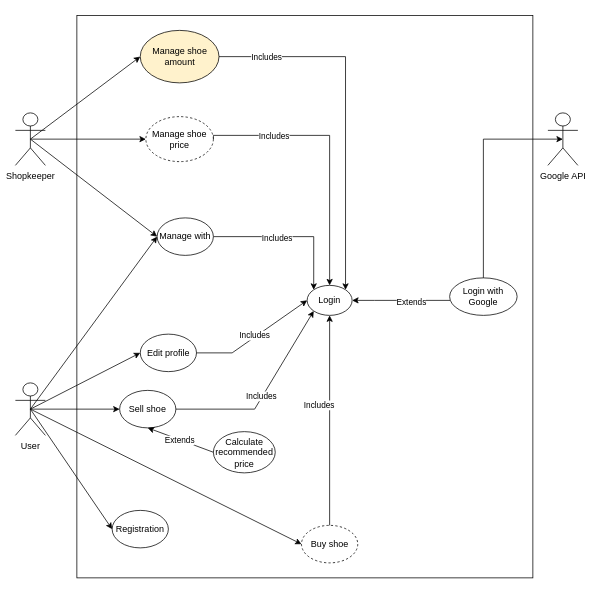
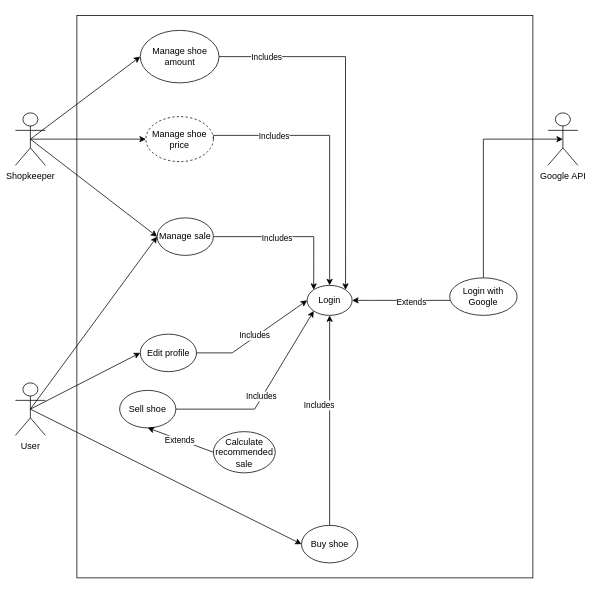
  <mxCell id="0" />
  <mxCell id="1" parent="0" />
  <mxCell id="2" value="" style="rounded=0;whiteSpace=wrap;html=1;" vertex="1" parent="1"><mxGeometry x="102" y="20" width="608" height="750" as="geometry" /></mxCell>
  <mxCell id="3" style="edgeStyle=orthogonalEdgeStyle;rounded=0;orthogonalLoop=1;jettySize=auto;html=1;exitX=0.5;exitY=0.5;exitDx=0;exitDy=0;exitPerimeter=0;entryX=0;entryY=0.5;entryDx=0;entryDy=0;" edge="1" parent="1" source="4" target="17"><mxGeometry relative="1" as="geometry" /></mxCell>
  <mxCell id="4" value="Shopkeeper" style="shape=umlActor;verticalLabelPosition=bottom;verticalAlign=top;html=1;outlineConnect=0;" vertex="1" parent="1"><mxGeometry x="20" y="150" width="40" height="70" as="geometry" /></mxCell>
  <mxCell id="5" value="User" style="shape=umlActor;verticalLabelPosition=bottom;verticalAlign=top;html=1;outlineConnect=0;" vertex="1" parent="1"><mxGeometry x="20" y="510" width="40" height="70" as="geometry" /></mxCell>
  <mxCell id="6" value="Google API" style="shape=umlActor;verticalLabelPosition=bottom;verticalAlign=top;html=1;outlineConnect=0;" vertex="1" parent="1"><mxGeometry x="730" y="150" width="40" height="70" as="geometry" /></mxCell>
  <mxCell id="7" value="Login" style="ellipse;whiteSpace=wrap;html=1;" vertex="1" parent="1"><mxGeometry x="409" y="380" width="60" height="40" as="geometry" /></mxCell>
- <mxCell id="8" value="Registration" style="ellipse;whiteSpace=wrap;html=1;" vertex="1" parent="1"><mxGeometry x="149" y="680" width="75" height="50" as="geometry" /></mxCell>
  <mxCell id="9" value="" style="edgeStyle=orthogonalEdgeStyle;rounded=0;orthogonalLoop=1;jettySize=auto;html=1;" edge="1" parent="1" source="11" target="7"><mxGeometry relative="1" as="geometry"><Array as="points"><mxPoint x="499" y="400" /><mxPoint x="499" y="400" /></Array></mxGeometry></mxCell>
  <mxCell id="10" value="Extends" style="edgeLabel;html=1;align=center;verticalAlign=middle;resizable=0;points=[];" vertex="1" connectable="0" parent="9"><mxGeometry x="-0.2" y="2" relative="1" as="geometry"><mxPoint as="offset" /></mxGeometry></mxCell>
  <mxCell id="11" value="Login with Google" style="ellipse;whiteSpace=wrap;html=1;" vertex="1" parent="1"><mxGeometry x="599" y="370" width="90" height="50" as="geometry" /></mxCell>
  <mxCell id="12" style="edgeStyle=orthogonalEdgeStyle;rounded=0;orthogonalLoop=1;jettySize=auto;html=1;exitX=1;exitY=0.5;exitDx=0;exitDy=0;entryX=0;entryY=0;entryDx=0;entryDy=0;" edge="1" parent="1" source="14" target="7"><mxGeometry relative="1" as="geometry" /></mxCell>
  <mxCell id="13" value="Includes" style="edgeLabel;html=1;align=center;verticalAlign=middle;resizable=0;points=[];" vertex="1" connectable="0" parent="12"><mxGeometry x="-0.184" y="-1" relative="1" as="geometry"><mxPoint as="offset" /></mxGeometry></mxCell>
- <mxCell id="14" value="Manage with" style="ellipse;whiteSpace=wrap;html=1;" vertex="1" parent="1"><mxGeometry x="209" y="290" width="75" height="50" as="geometry" /></mxCell>
+ <mxCell id="14" value="Manage sale" style="ellipse;whiteSpace=wrap;html=1;" vertex="1" parent="1"><mxGeometry x="209" y="290" width="75" height="50" as="geometry" /></mxCell>
  <mxCell id="15" style="edgeStyle=orthogonalEdgeStyle;rounded=0;orthogonalLoop=1;jettySize=auto;html=1;exitX=1;exitY=0.5;exitDx=0;exitDy=0;entryX=0.5;entryY=0;entryDx=0;entryDy=0;" edge="1" parent="1" source="17" target="7"><mxGeometry relative="1" as="geometry"><Array as="points"><mxPoint x="284" y="180" /><mxPoint x="439" y="180" /></Array></mxGeometry></mxCell>
  <mxCell id="16" value="Includes" style="edgeLabel;html=1;align=center;verticalAlign=middle;resizable=0;points=[];" vertex="1" connectable="0" parent="15"><mxGeometry x="-0.484" relative="1" as="geometry"><mxPoint x="-8" as="offset" /></mxGeometry></mxCell>
  <mxCell id="17" value="Manage shoe price" style="ellipse;whiteSpace=wrap;html=1;dashed=1;" vertex="1" parent="1"><mxGeometry x="194" y="155" width="90" height="60" as="geometry" /></mxCell>
  <mxCell id="18" style="edgeStyle=orthogonalEdgeStyle;rounded=0;orthogonalLoop=1;jettySize=auto;html=1;exitX=1;exitY=0.5;exitDx=0;exitDy=0;entryX=1;entryY=0;entryDx=0;entryDy=0;" edge="1" parent="1" source="20" target="7"><mxGeometry relative="1" as="geometry"><Array as="points" /></mxGeometry></mxCell>
  <mxCell id="19" value="Includes" style="edgeLabel;html=1;align=center;verticalAlign=middle;resizable=0;points=[];" vertex="1" connectable="0" parent="18"><mxGeometry x="-0.803" y="-1" relative="1" as="geometry"><mxPoint x="16" y="-1" as="offset" /></mxGeometry></mxCell>
- <mxCell id="20" value="Manage shoe amount" style="ellipse;whiteSpace=wrap;html=1;fillColor=#fff2cc;" vertex="1" parent="1"><mxGeometry x="186.5" y="40" width="105" height="70" as="geometry" /></mxCell>
+ <mxCell id="20" value="Manage shoe amount" style="ellipse;whiteSpace=wrap;html=1;" vertex="1" parent="1"><mxGeometry x="186.5" y="40" width="105" height="70" as="geometry" /></mxCell>
  <mxCell id="21" value="" style="endArrow=classic;html=1;rounded=0;entryX=0;entryY=0.5;entryDx=0;entryDy=0;exitX=0.5;exitY=0.5;exitDx=0;exitDy=0;exitPerimeter=0;" edge="1" parent="1" source="4" target="14"><mxGeometry width="50" height="50" relative="1" as="geometry"><mxPoint x="29" y="270" as="sourcePoint" /><mxPoint x="79" y="220" as="targetPoint" /></mxGeometry></mxCell>
  <mxCell id="22" value="" style="endArrow=classic;html=1;rounded=0;entryX=0;entryY=0.5;entryDx=0;entryDy=0;exitX=0.5;exitY=0.5;exitDx=0;exitDy=0;exitPerimeter=0;" edge="1" parent="1" source="4" target="20"><mxGeometry width="50" height="50" relative="1" as="geometry"><mxPoint x="89" y="140" as="sourcePoint" /><mxPoint x="139" y="90" as="targetPoint" /></mxGeometry></mxCell>
- <mxCell id="23" value="" style="endArrow=classic;html=1;rounded=0;exitX=0.5;exitY=0.5;exitDx=0;exitDy=0;exitPerimeter=0;entryX=0;entryY=0.5;entryDx=0;entryDy=0;" edge="1" parent="1" source="5" target="8"><mxGeometry width="50" height="50" relative="1" as="geometry"><mxPoint x="79" y="560" as="sourcePoint" /><mxPoint x="129" y="510" as="targetPoint" /></mxGeometry></mxCell>
  <mxCell id="24" value="Edit profile" style="ellipse;whiteSpace=wrap;html=1;" vertex="1" parent="1"><mxGeometry x="186.5" y="445" width="75" height="50" as="geometry" /></mxCell>
  <mxCell id="25" value="" style="endArrow=classic;html=1;rounded=0;entryX=0;entryY=0.5;entryDx=0;entryDy=0;exitX=0.5;exitY=0.5;exitDx=0;exitDy=0;exitPerimeter=0;" edge="1" parent="1" source="5" target="24"><mxGeometry width="50" height="50" relative="1" as="geometry"><mxPoint x="-1" y="550" as="sourcePoint" /><mxPoint x="89" y="520" as="targetPoint" /></mxGeometry></mxCell>
  <mxCell id="26" value="" style="endArrow=classic;html=1;rounded=0;exitX=1;exitY=0.5;exitDx=0;exitDy=0;entryX=0;entryY=0.5;entryDx=0;entryDy=0;" edge="1" parent="1" source="24" target="7"><mxGeometry width="50" height="50" relative="1" as="geometry"><mxPoint x="269" y="470" as="sourcePoint" /><mxPoint x="319" y="420" as="targetPoint" /><Array as="points"><mxPoint x="309" y="470" /></Array></mxGeometry></mxCell>
  <mxCell id="27" value="Includes" style="edgeLabel;html=1;align=center;verticalAlign=middle;resizable=0;points=[];" vertex="1" connectable="0" parent="26"><mxGeometry x="-0.289" y="-1" relative="1" as="geometry"><mxPoint x="19" y="-17" as="offset" /></mxGeometry></mxCell>
- <mxCell id="28" value="Buy shoe" style="ellipse;whiteSpace=wrap;html=1;dashed=1;" vertex="1" parent="1"><mxGeometry x="401.5" y="700" width="75" height="50" as="geometry" /></mxCell>
+ <mxCell id="28" value="Buy shoe" style="ellipse;whiteSpace=wrap;html=1;" vertex="1" parent="1"><mxGeometry x="401.5" y="700" width="75" height="50" as="geometry" /></mxCell>
  <mxCell id="29" value="" style="endArrow=classic;html=1;rounded=0;entryX=0;entryY=0.5;entryDx=0;entryDy=0;exitX=0.5;exitY=0.5;exitDx=0;exitDy=0;exitPerimeter=0;" edge="1" parent="1" source="5" target="28"><mxGeometry width="50" height="50" relative="1" as="geometry"><mxPoint x="-1" y="550" as="sourcePoint" /><mxPoint x="579" y="350" as="targetPoint" /></mxGeometry></mxCell>
  <mxCell id="30" value="" style="endArrow=classic;html=1;rounded=0;exitX=0.5;exitY=0;exitDx=0;exitDy=0;entryX=0.5;entryY=0.5;entryDx=0;entryDy=0;entryPerimeter=0;" edge="1" parent="1" source="11" target="6"><mxGeometry width="50" height="50" relative="1" as="geometry"><mxPoint x="709" y="390" as="sourcePoint" /><mxPoint x="759" y="340" as="targetPoint" /><Array as="points"><mxPoint x="644" y="185" /></Array></mxGeometry></mxCell>
  <mxCell id="31" value="Sell shoe" style="ellipse;whiteSpace=wrap;html=1;" vertex="1" parent="1"><mxGeometry x="159" y="520" width="75" height="50" as="geometry" /></mxCell>
  <mxCell id="32" value="" style="endArrow=classic;html=1;rounded=0;entryX=0.5;entryY=1;entryDx=0;entryDy=0;exitX=0.5;exitY=0;exitDx=0;exitDy=0;" edge="1" parent="1" source="28" target="7"><mxGeometry width="50" height="50" relative="1" as="geometry"><mxPoint x="359" y="510" as="sourcePoint" /><mxPoint x="409" y="460" as="targetPoint" /></mxGeometry></mxCell>
  <mxCell id="33" value="Includes" style="edgeLabel;html=1;align=center;verticalAlign=middle;resizable=0;points=[];" vertex="1" connectable="0" parent="32"><mxGeometry x="0.252" y="3" relative="1" as="geometry"><mxPoint x="-12" y="14" as="offset" /></mxGeometry></mxCell>
  <mxCell id="34" value="" style="endArrow=classic;html=1;rounded=0;exitX=1;exitY=0.5;exitDx=0;exitDy=0;entryX=0;entryY=1;entryDx=0;entryDy=0;" edge="1" parent="1" source="31" target="7"><mxGeometry width="50" height="50" relative="1" as="geometry"><mxPoint x="219" y="600" as="sourcePoint" /><mxPoint x="269" y="550" as="targetPoint" /><Array as="points"><mxPoint x="339" y="545" /></Array></mxGeometry></mxCell>
  <mxCell id="35" value="Includes" style="edgeLabel;html=1;align=center;verticalAlign=middle;resizable=0;points=[];" vertex="1" connectable="0" parent="34"><mxGeometry x="-0.035" y="2" relative="1" as="geometry"><mxPoint as="offset" /></mxGeometry></mxCell>
- <mxCell id="36" value="Calculate recommended price" style="ellipse;whiteSpace=wrap;html=1;" vertex="1" parent="1"><mxGeometry x="284" y="575" width="82.5" height="55" as="geometry" /></mxCell>
+ <mxCell id="36" value="Calculate recommended sale" style="ellipse;whiteSpace=wrap;html=1;" vertex="1" parent="1"><mxGeometry x="284" y="575" width="82.5" height="55" as="geometry" /></mxCell>
  <mxCell id="37" value="" style="endArrow=classic;html=1;rounded=0;entryX=0.5;entryY=1;entryDx=0;entryDy=0;exitX=0;exitY=0.5;exitDx=0;exitDy=0;" edge="1" parent="1" source="36" target="31"><mxGeometry width="50" height="50" relative="1" as="geometry"><mxPoint x="219" y="650" as="sourcePoint" /><mxPoint x="269" y="600" as="targetPoint" /></mxGeometry></mxCell>
  <mxCell id="38" value="Extends" style="edgeLabel;html=1;align=center;verticalAlign=middle;resizable=0;points=[];" vertex="1" connectable="0" parent="37"><mxGeometry x="-0.256" y="1" relative="1" as="geometry"><mxPoint x="-12" y="-5" as="offset" /></mxGeometry></mxCell>
  <mxCell id="39" value="" style="endArrow=classic;html=1;rounded=0;exitX=0.5;exitY=0.5;exitDx=0;exitDy=0;exitPerimeter=0;entryX=0;entryY=0.5;entryDx=0;entryDy=0;" edge="1" parent="1" source="5" target="14"><mxGeometry width="50" height="50" relative="1" as="geometry"><mxPoint x="9" y="450" as="sourcePoint" /><mxPoint x="59" y="400" as="targetPoint" /></mxGeometry></mxCell>
- <mxCell id="40" value="" style="endArrow=classic;html=1;rounded=0;exitX=0.5;exitY=0.5;exitDx=0;exitDy=0;exitPerimeter=0;entryX=0;entryY=0.5;entryDx=0;entryDy=0;" edge="1" parent="1" source="5" target="31"><mxGeometry width="50" height="50" relative="1" as="geometry"><mxPoint x="59" y="560" as="sourcePoint" /><mxPoint x="109" y="510" as="targetPoint" /></mxGeometry></mxCell>
